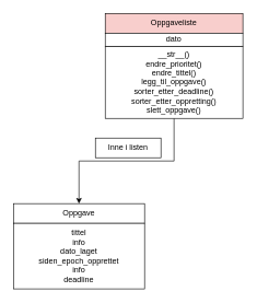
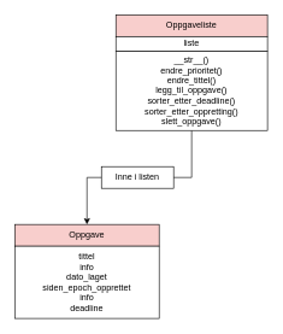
  <mxCell id="0" />
  <mxCell id="1" parent="0" />
  <mxCell id="2" value="Oppgaveliste" style="rounded=0;whiteSpace=wrap;html=1;fillColor=#f8cecc;" vertex="1" parent="1"><mxGeometry x="160" y="20" width="210" height="30" as="geometry" /></mxCell>
  <mxCell id="3" value="" style="edgeStyle=orthogonalEdgeStyle;rounded=0;orthogonalLoop=1;jettySize=auto;html=1;" edge="1" parent="1" source="4" target="5"><mxGeometry relative="1" as="geometry" /></mxCell>
  <mxCell id="4" value="__str__()&lt;br&gt;endre_prioritet()&lt;br&gt;endre_tittel()&lt;br&gt;legg_til_oppgave()&lt;br&gt;sorter_etter_deadline()&lt;br&gt;sorter_etter_oppretting()&lt;br&gt;slett_oppgave()" style="rounded=0;whiteSpace=wrap;html=1;" vertex="1" parent="1"><mxGeometry x="160" y="70" width="210" height="110" as="geometry" /></mxCell>
- <mxCell id="5" value="Oppgave" style="whiteSpace=wrap;html=1;" vertex="1" parent="1"><mxGeometry x="20" y="310" width="200" height="30" as="geometry" /></mxCell>
+ <mxCell id="5" value="Oppgave" style="whiteSpace=wrap;html=1;fillColor=#f8cecc;" vertex="1" parent="1"><mxGeometry x="20" y="310" width="200" height="30" as="geometry" /></mxCell>
  <mxCell id="6" value="tittel&lt;br&gt;info&lt;br&gt;dato_laget&lt;br&gt;siden_epoch_opprettet&lt;br&gt;info&lt;br&gt;deadline" style="whiteSpace=wrap;html=1;" vertex="1" parent="1"><mxGeometry x="20" y="340" width="200" height="100" as="geometry" /></mxCell>
- <mxCell id="7" value="Inne i listen" style="whiteSpace=wrap;html=1;direction=west;" vertex="1" parent="1"><mxGeometry x="145" y="210" width="100" height="30" as="geometry" /></mxCell>
- <mxCell id="8" value="dato" style="whiteSpace=wrap;html=1;" vertex="1" parent="1"><mxGeometry x="160" y="50" width="210" height="20" as="geometry" /></mxCell>
+ <mxCell id="7" value="Inne i listen" style="whiteSpace=wrap;html=1;direction=west;" vertex="1" parent="1"><mxGeometry x="140" y="230" width="100" height="30" as="geometry" /></mxCell>
+ <mxCell id="8" value="liste" style="whiteSpace=wrap;html=1;" vertex="1" parent="1"><mxGeometry x="160" y="50" width="210" height="20" as="geometry" /></mxCell>
